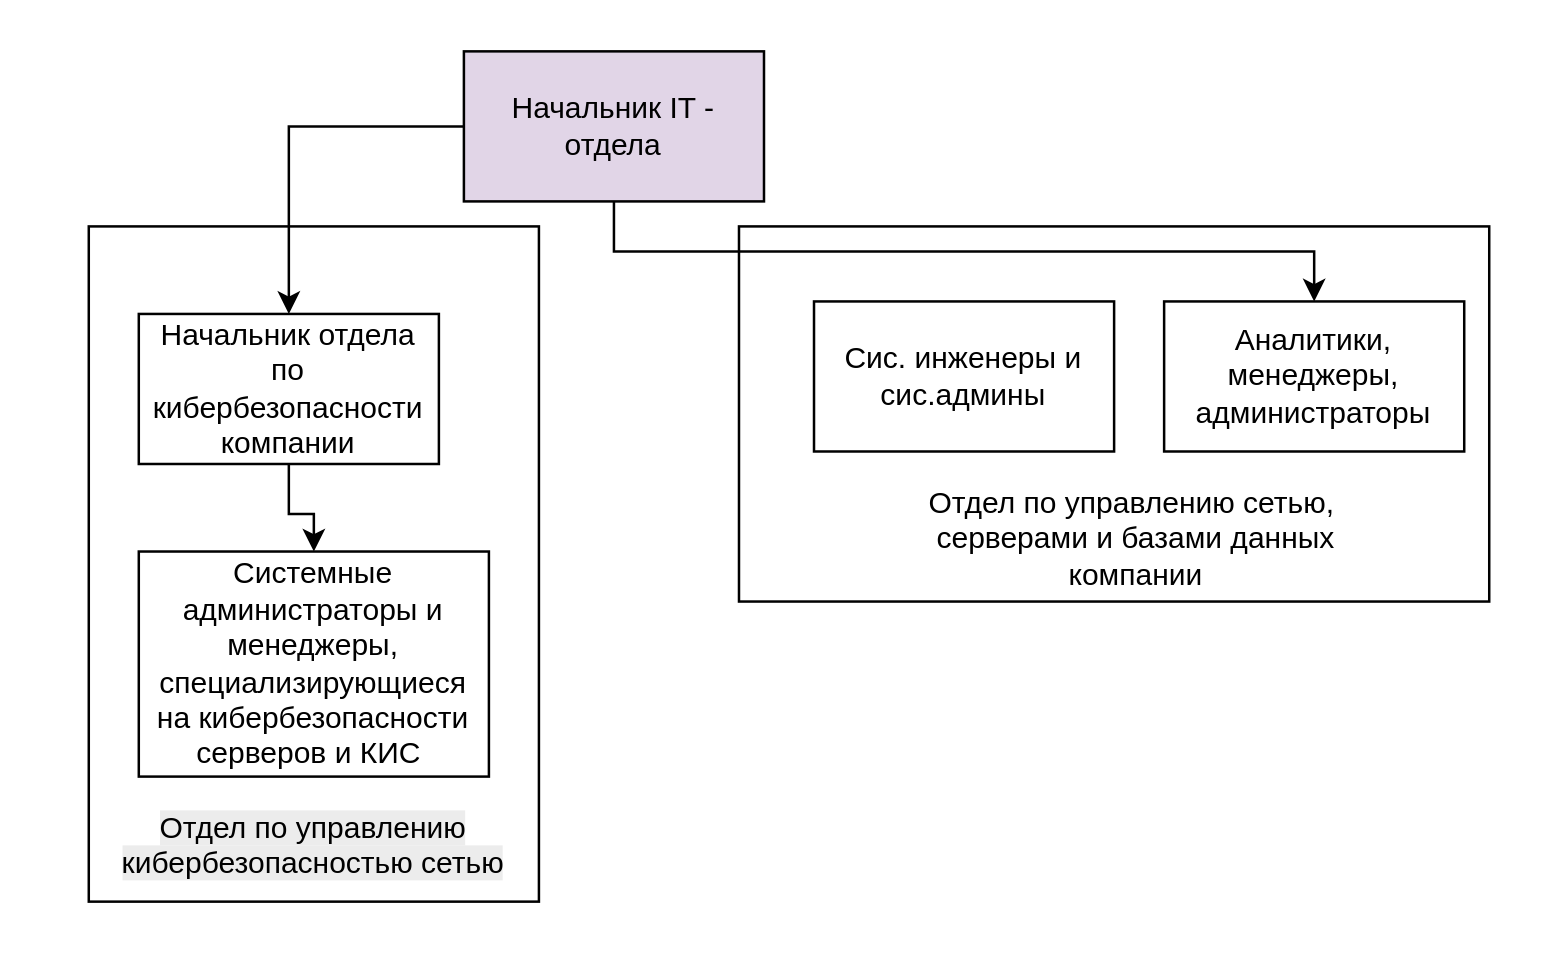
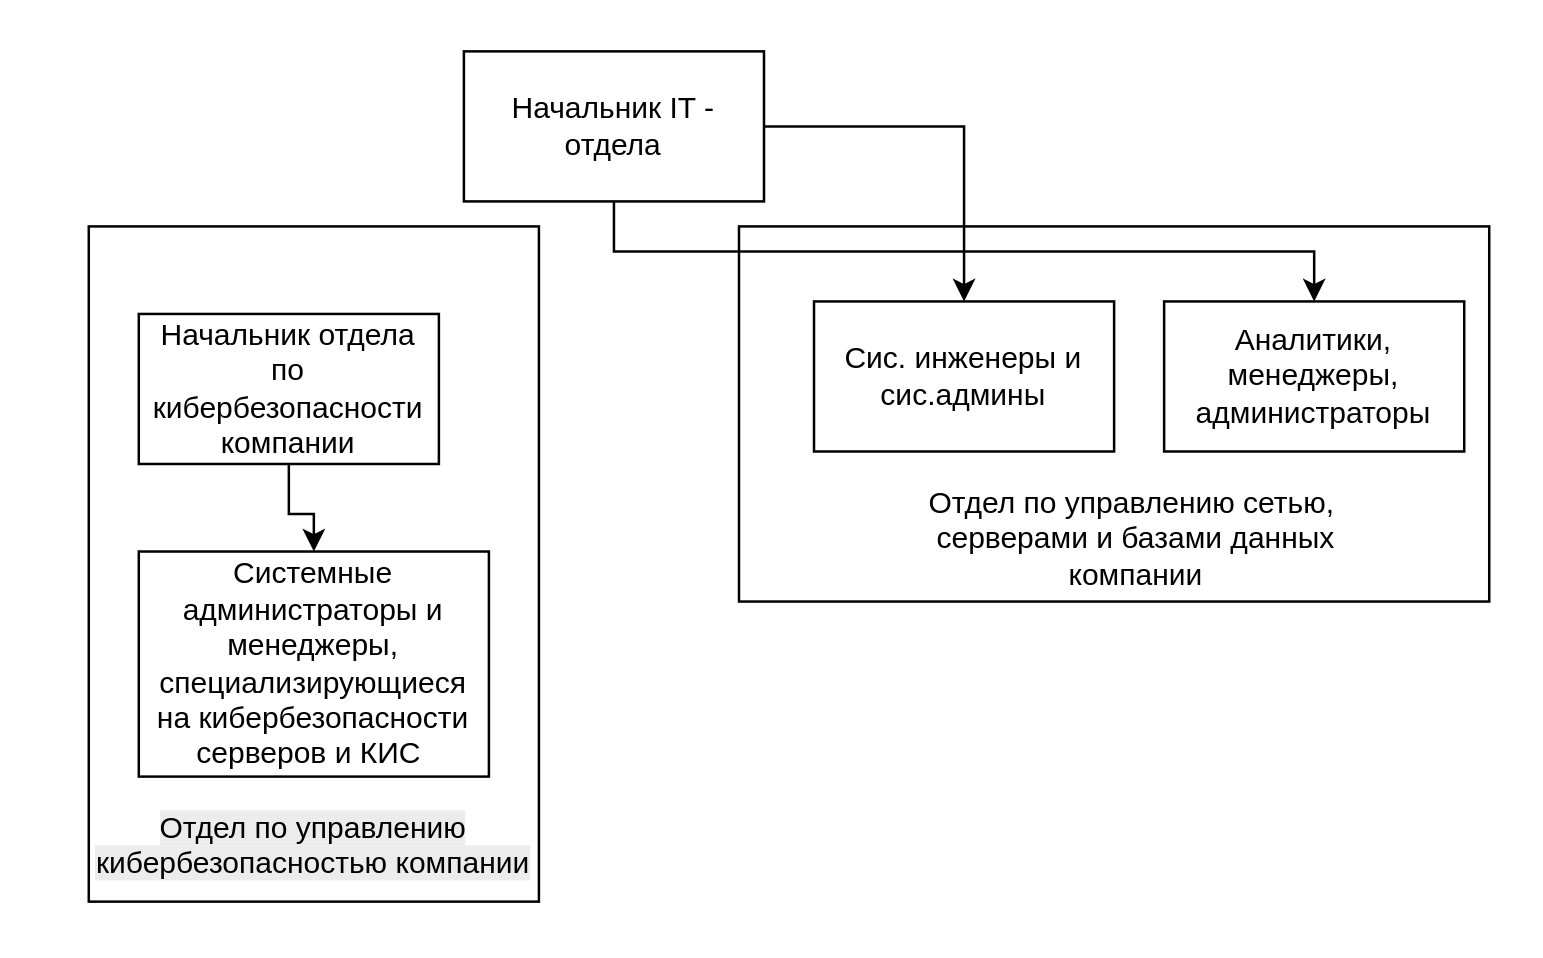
  <mxCell id="0" />
  <mxCell id="1" parent="0" />
  <mxCell id="2" style="edgeStyle=orthogonalEdgeStyle;rounded=0;orthogonalLoop=1;jettySize=auto;html=1;entryX=0.5;entryY=0;entryDx=0;entryDy=0;" parent="1" source="3" target="4" edge="1"><mxGeometry relative="1" as="geometry" /></mxCell>
  <mxCell id="3" value="Начальник отдела по кибербезопасности компании" style="rounded=0;whiteSpace=wrap;html=1;" parent="1" vertex="1"><mxGeometry x="55" y="125" width="120" height="60" as="geometry" /></mxCell>
  <mxCell id="4" value="Системные администраторы и менеджеры, специализирующиеся на кибербезопасности серверов и КИС&amp;nbsp;" style="rounded=0;whiteSpace=wrap;html=1;" parent="1" vertex="1"><mxGeometry x="55" y="220" width="140" height="90" as="geometry" /></mxCell>
+ <mxCell id="5" style="edgeStyle=orthogonalEdgeStyle;rounded=0;orthogonalLoop=1;jettySize=auto;html=1;entryX=0.5;entryY=0;entryDx=0;entryDy=0;" parent="1" source="8" target="10" edge="1"><mxGeometry relative="1" as="geometry" /></mxCell>
  <mxCell id="6" style="edgeStyle=orthogonalEdgeStyle;rounded=0;orthogonalLoop=1;jettySize=auto;html=1;entryX=0.5;entryY=0;entryDx=0;entryDy=0;" parent="1" target="9" edge="1"><mxGeometry relative="1" as="geometry"><mxPoint x="245" y="80" as="sourcePoint" /><Array as="points"><mxPoint x="245" y="100" /><mxPoint x="525" y="100" /></Array></mxGeometry></mxCell>
- <mxCell id="7" style="edgeStyle=orthogonalEdgeStyle;rounded=0;orthogonalLoop=1;jettySize=auto;html=1;entryX=0.5;entryY=0;entryDx=0;entryDy=0;" parent="1" source="8" target="3" edge="1"><mxGeometry relative="1" as="geometry" /></mxCell>
- <mxCell id="8" value="Начальник IT - отдела" style="rounded=0;whiteSpace=wrap;html=1;fillColor=#e1d5e7;" parent="1" vertex="1"><mxGeometry x="185" y="20" width="120" height="60" as="geometry" /></mxCell>
+ <mxCell id="8" value="Начальник IT - отдела" style="rounded=0;whiteSpace=wrap;html=1;" parent="1" vertex="1"><mxGeometry x="185" y="20" width="120" height="60" as="geometry" /></mxCell>
  <mxCell id="9" value="Аналитики, менеджеры, администраторы" style="rounded=0;whiteSpace=wrap;html=1;" parent="1" vertex="1"><mxGeometry x="465" y="120" width="120" height="60" as="geometry" /></mxCell>
  <mxCell id="10" value="Сис. инженеры и сис.админы" style="rounded=0;whiteSpace=wrap;html=1;" parent="1" vertex="1"><mxGeometry x="325" y="120" width="120" height="60" as="geometry" /></mxCell>
  <mxCell id="11" value="" style="rounded=0;whiteSpace=wrap;html=1;fillColor=none;" parent="1" vertex="1"><mxGeometry x="295" y="90" width="300" height="150" as="geometry" /></mxCell>
  <mxCell id="12" value="Отдел по управлению сетью,&amp;nbsp; серверами и базами данных компании" style="text;html=1;align=center;verticalAlign=middle;whiteSpace=wrap;rounded=0;" parent="1" vertex="1"><mxGeometry x="359" y="200" width="190" height="30" as="geometry" /></mxCell>
  <mxCell id="13" value="" style="rounded=0;whiteSpace=wrap;html=1;fillColor=none;" parent="1" vertex="1"><mxGeometry x="35" y="90" width="180" height="270" as="geometry" /></mxCell>
- <mxCell id="14" value="&#10;&lt;span style=&quot;color: rgb(0, 0, 0); font-family: Helvetica; font-size: 12px; font-style: normal; font-variant-ligatures: normal; font-variant-caps: normal; font-weight: 400; letter-spacing: normal; orphans: 2; text-align: center; text-indent: 0px; text-transform: none; widows: 2; word-spacing: 0px; -webkit-text-stroke-width: 0px; white-space: normal; background-color: rgb(236, 236, 236); text-decoration-thickness: initial; text-decoration-style: initial; text-decoration-color: initial; display: inline !important; float: none;&quot;&gt;Отдел по управлению кибербезопасностью сетью&lt;/span&gt;&#10;&#10;" style="text;html=1;align=center;verticalAlign=middle;whiteSpace=wrap;rounded=0;" parent="1" vertex="1"><mxGeometry x="20" y="330" width="210" height="30" as="geometry" /></mxCell>
+ <mxCell id="14" value="&#10;&lt;span style=&quot;color: rgb(0, 0, 0); font-family: Helvetica; font-size: 12px; font-style: normal; font-variant-ligatures: normal; font-variant-caps: normal; font-weight: 400; letter-spacing: normal; orphans: 2; text-align: center; text-indent: 0px; text-transform: none; widows: 2; word-spacing: 0px; -webkit-text-stroke-width: 0px; white-space: normal; background-color: rgb(236, 236, 236); text-decoration-thickness: initial; text-decoration-style: initial; text-decoration-color: initial; display: inline !important; float: none;&quot;&gt;Отдел по управлению кибербезопасностью компании&lt;/span&gt;&#10;&#10;" style="text;html=1;align=center;verticalAlign=middle;whiteSpace=wrap;rounded=0;" parent="1" vertex="1"><mxGeometry x="20" y="330" width="210" height="30" as="geometry" /></mxCell>
